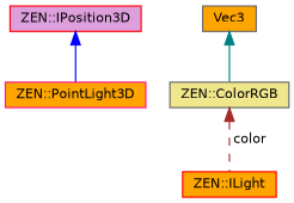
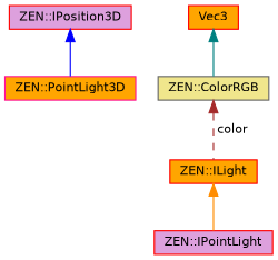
  digraph {
    node [color=red fillcolor=orange fontname=Helvetica fontsize=10 shape=record style=filled]
    edge [dir=back fontname=Helvetica fontsize=10 labelfontname=Helvetica labelfontsize=10 style=solid]
    n1 [color=deeppink fontcolor=black height=0.2 label="ZEN::PointLight3D" width=0.4]
+   n2 [fillcolor=plum height=0.2 label="ZEN::IPointLight" width=0.4]
    n3 [height=0.2 label="ZEN::ILight" width=0.4]
    n4 [color=gray40 fillcolor=khaki height=0.2 label="ZEN::ColorRGB" width=0.4]
-   n5 [color=gray40 height=0.2 label=Vec3 width=0.4]
+   n5 [height=0.2 label=Vec3 width=0.4]
    n6 [fillcolor=plum height=0.2 label="ZEN::IPosition3D" width=0.4]
+   n3 -> n2 [color=darkorange]
    n4 -> n3 [color=brown label=" color" style=dashed]
    n5 -> n4 [color=teal]
    n6 -> n1 [color=blue]
  }
